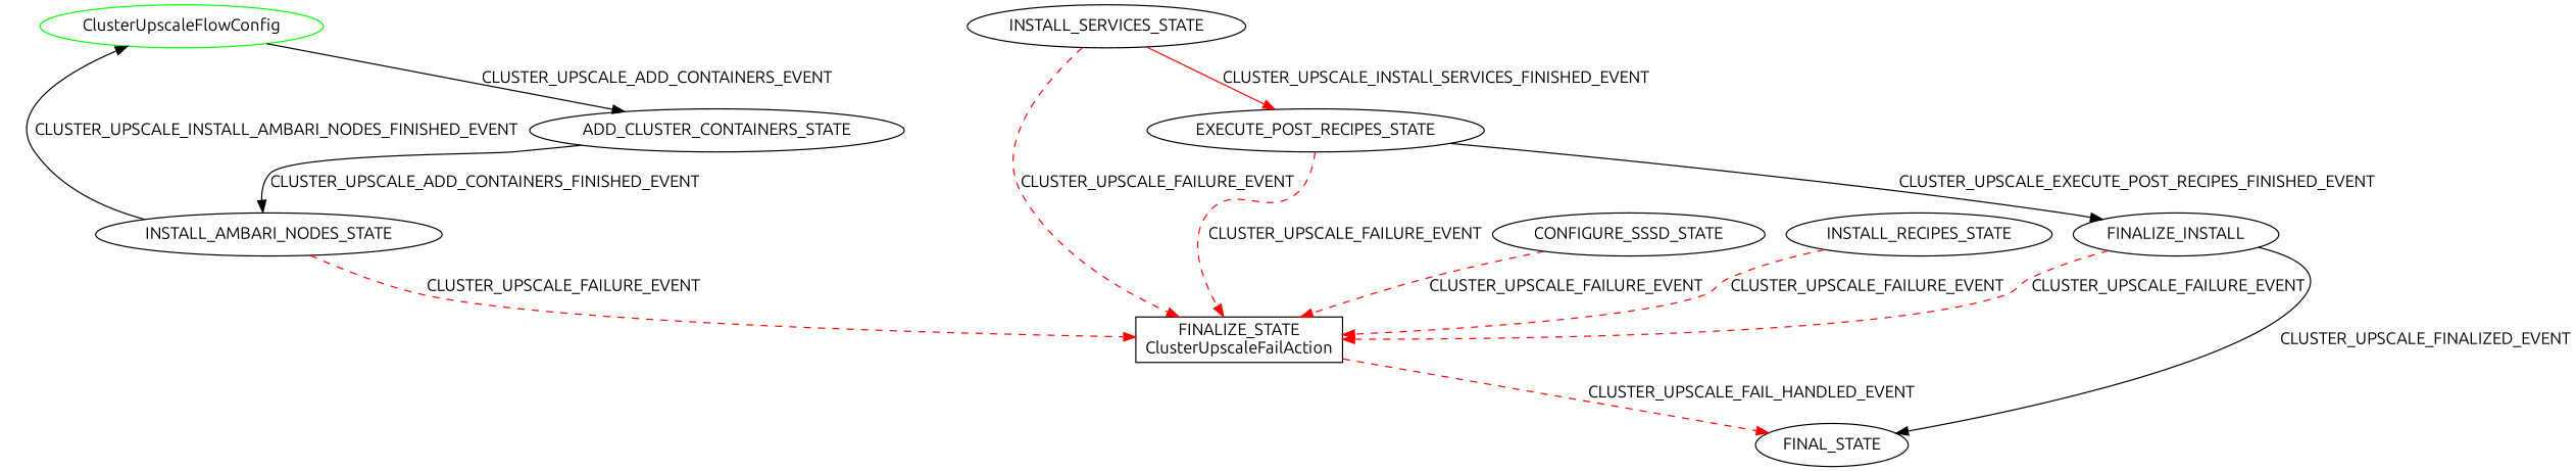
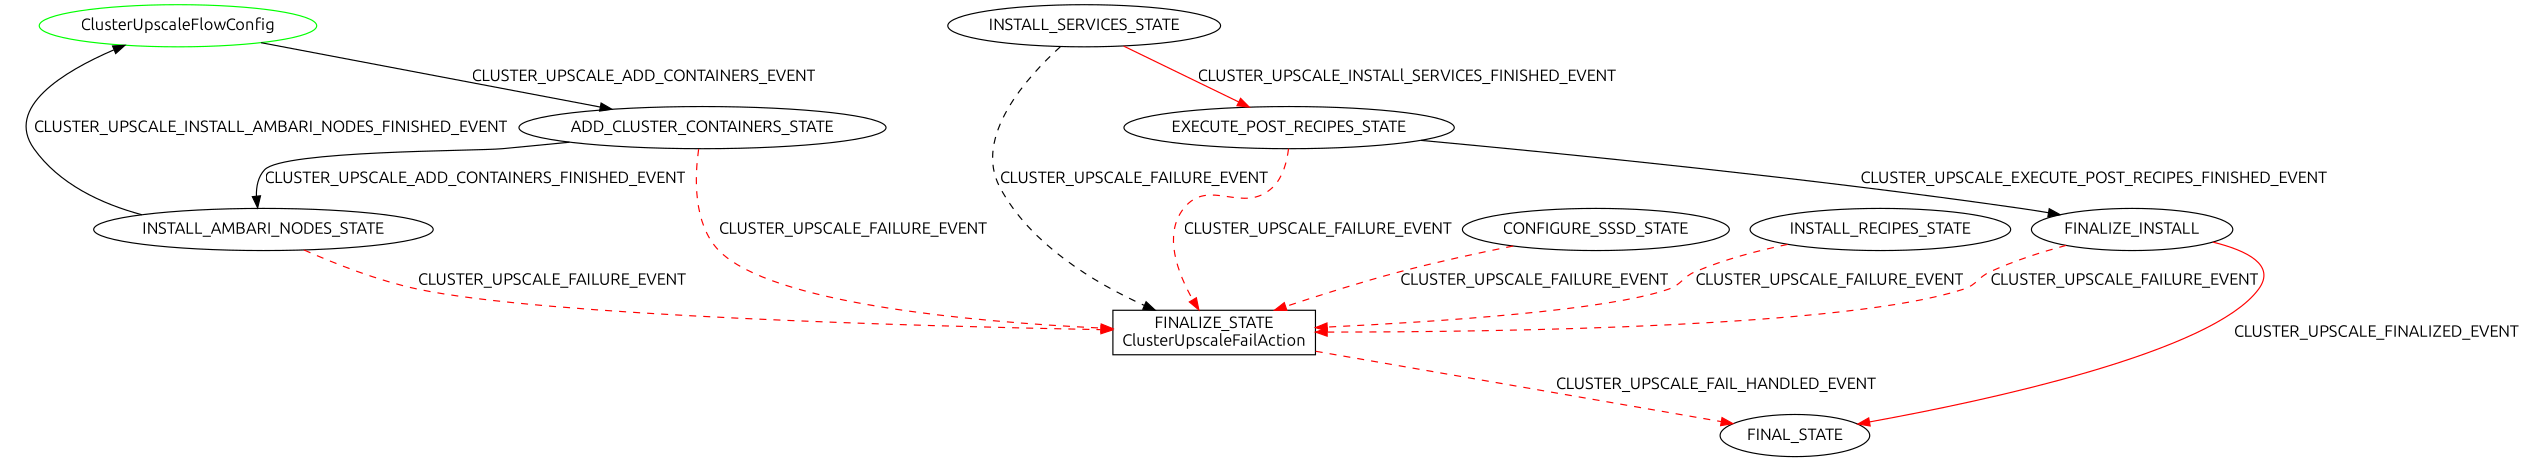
  digraph {
    fontname=Ubuntu
    node [fontname=Ubuntu]
    edge [color=red fontname=Ubuntu style=dashed]
    n1 [color=green label=ClusterUpscaleFlowConfig shape=ellipse]
    ADD_CLUSTER_CONTAINERS_STATE
    n3 [color=black label="FINALIZE_STATE\nClusterUpscaleFailAction" shape=rect]
    INSTALL_AMBARI_NODES_STATE
    FINAL_STATE
    CONFIGURE_SSSD_STATE
    INSTALL_RECIPES_STATE
    INSTALL_SERVICES_STATE
    EXECUTE_POST_RECIPES_STATE
    n10 [label=FINALIZE_INSTALL]
    n1 -> ADD_CLUSTER_CONTAINERS_STATE [color=black label=CLUSTER_UPSCALE_ADD_CONTAINERS_EVENT style=solid]
+   ADD_CLUSTER_CONTAINERS_STATE -> n3 [label=CLUSTER_UPSCALE_FAILURE_EVENT]
    ADD_CLUSTER_CONTAINERS_STATE -> INSTALL_AMBARI_NODES_STATE [color=black label=CLUSTER_UPSCALE_ADD_CONTAINERS_FINISHED_EVENT style=solid]
    n3 -> FINAL_STATE [label=CLUSTER_UPSCALE_FAIL_HANDLED_EVENT]
    INSTALL_AMBARI_NODES_STATE -> n1 [color=black label=CLUSTER_UPSCALE_INSTALL_AMBARI_NODES_FINISHED_EVENT style=solid]
    INSTALL_AMBARI_NODES_STATE -> n3 [label=CLUSTER_UPSCALE_FAILURE_EVENT]
    CONFIGURE_SSSD_STATE -> n3 [label=CLUSTER_UPSCALE_FAILURE_EVENT]
    INSTALL_RECIPES_STATE -> n3 [label=CLUSTER_UPSCALE_FAILURE_EVENT]
-   INSTALL_SERVICES_STATE -> n3 [label=CLUSTER_UPSCALE_FAILURE_EVENT]
+   INSTALL_SERVICES_STATE -> n3 [color=black label=CLUSTER_UPSCALE_FAILURE_EVENT]
    INSTALL_SERVICES_STATE -> EXECUTE_POST_RECIPES_STATE [label=CLUSTER_UPSCALE_INSTALl_SERVICES_FINISHED_EVENT style=solid]
    EXECUTE_POST_RECIPES_STATE -> n3 [label=CLUSTER_UPSCALE_FAILURE_EVENT]
    EXECUTE_POST_RECIPES_STATE -> n10 [color=black label=CLUSTER_UPSCALE_EXECUTE_POST_RECIPES_FINISHED_EVENT style=solid]
    n10 -> n3 [label=CLUSTER_UPSCALE_FAILURE_EVENT]
-   n10 -> FINAL_STATE [color=black label=CLUSTER_UPSCALE_FINALIZED_EVENT style=solid]
+   n10 -> FINAL_STATE [label=CLUSTER_UPSCALE_FINALIZED_EVENT style=solid]
  }
